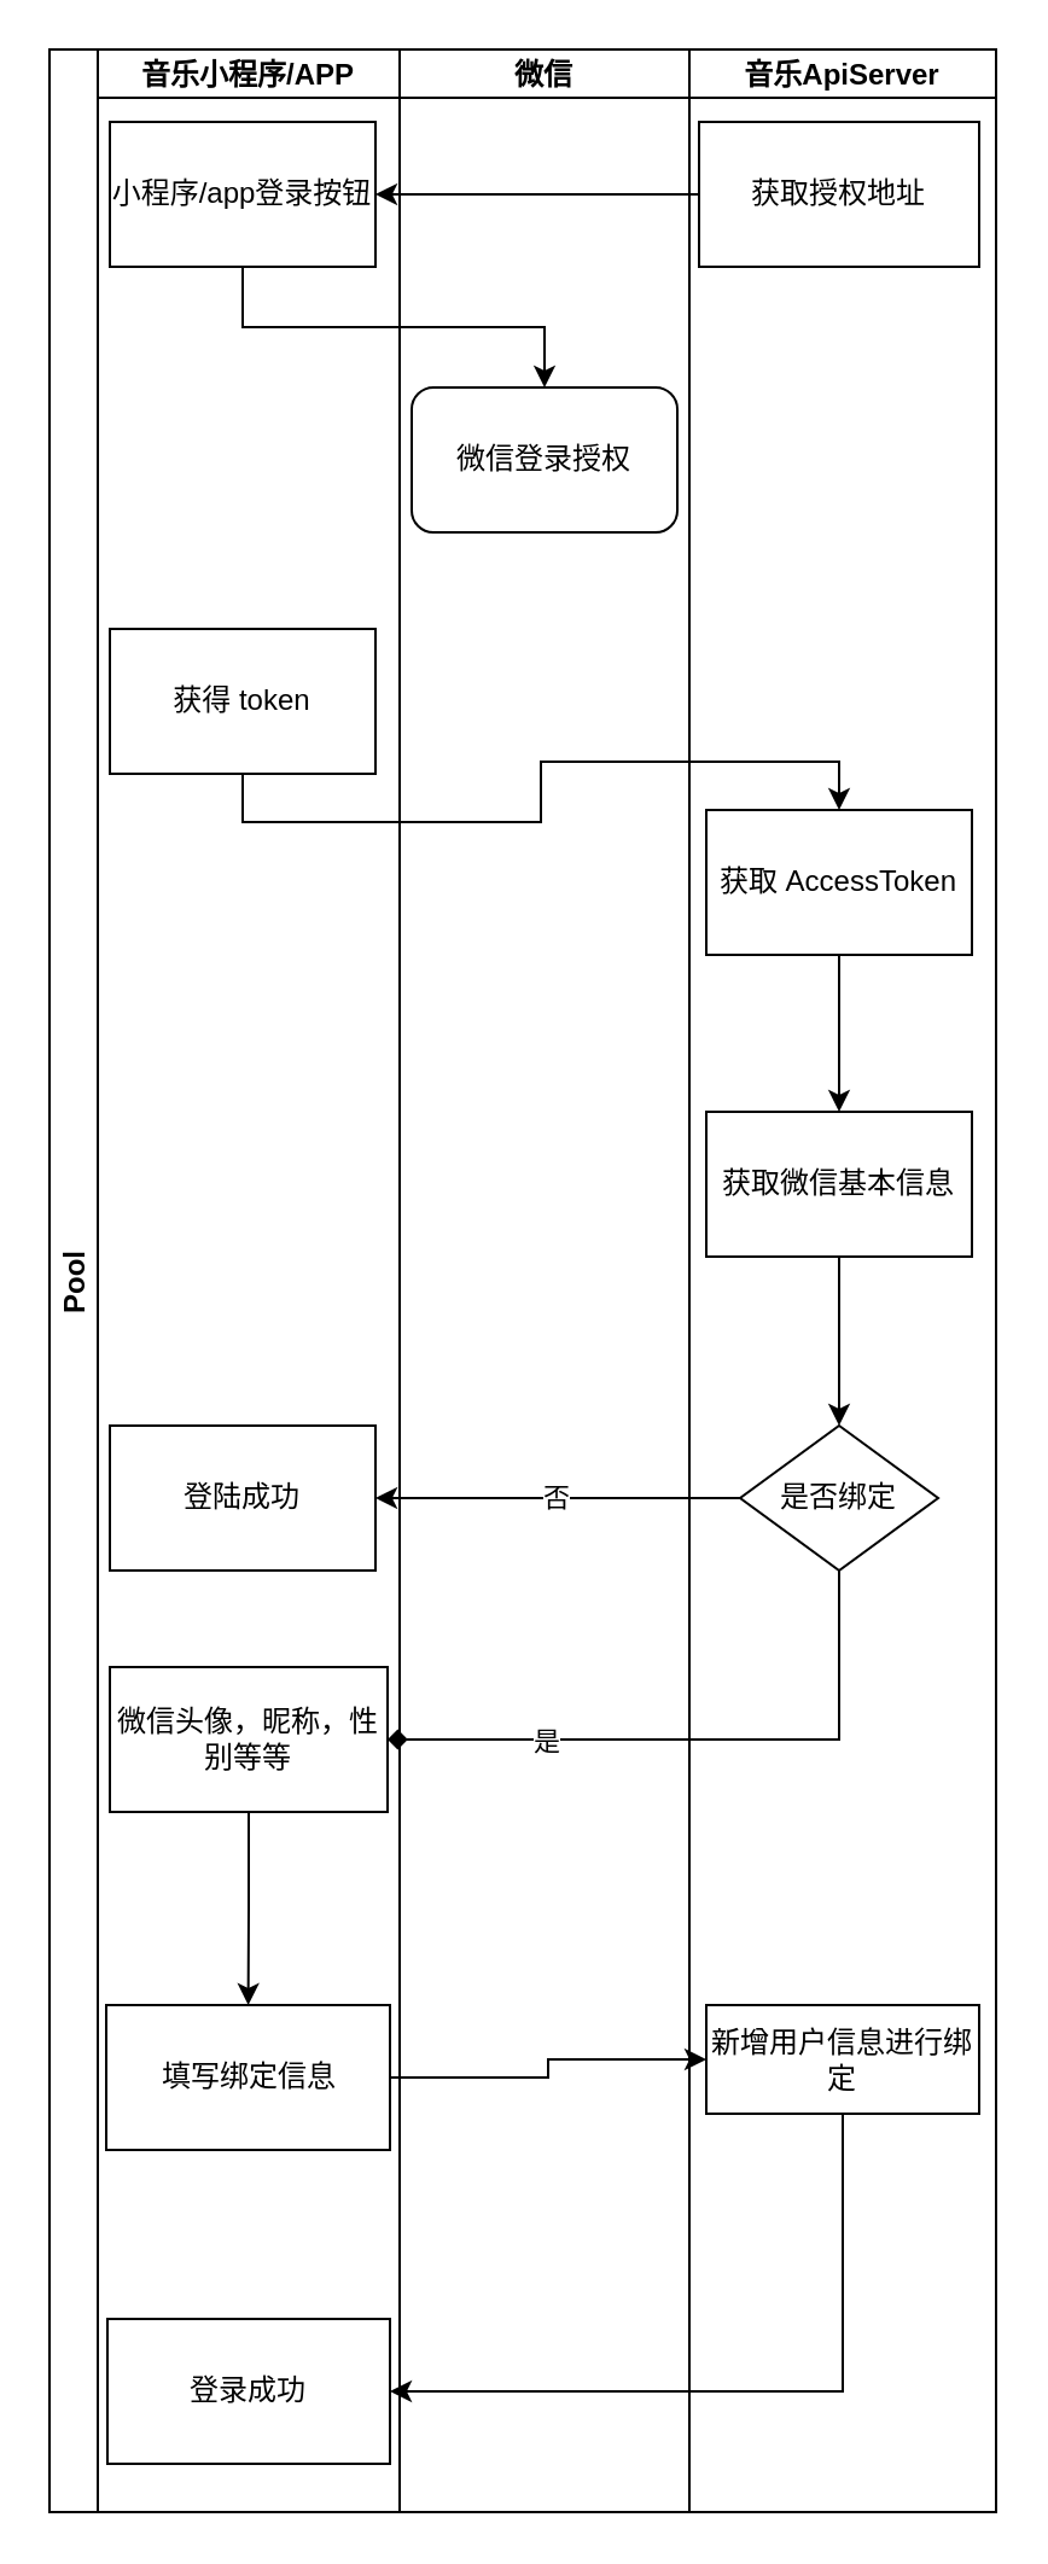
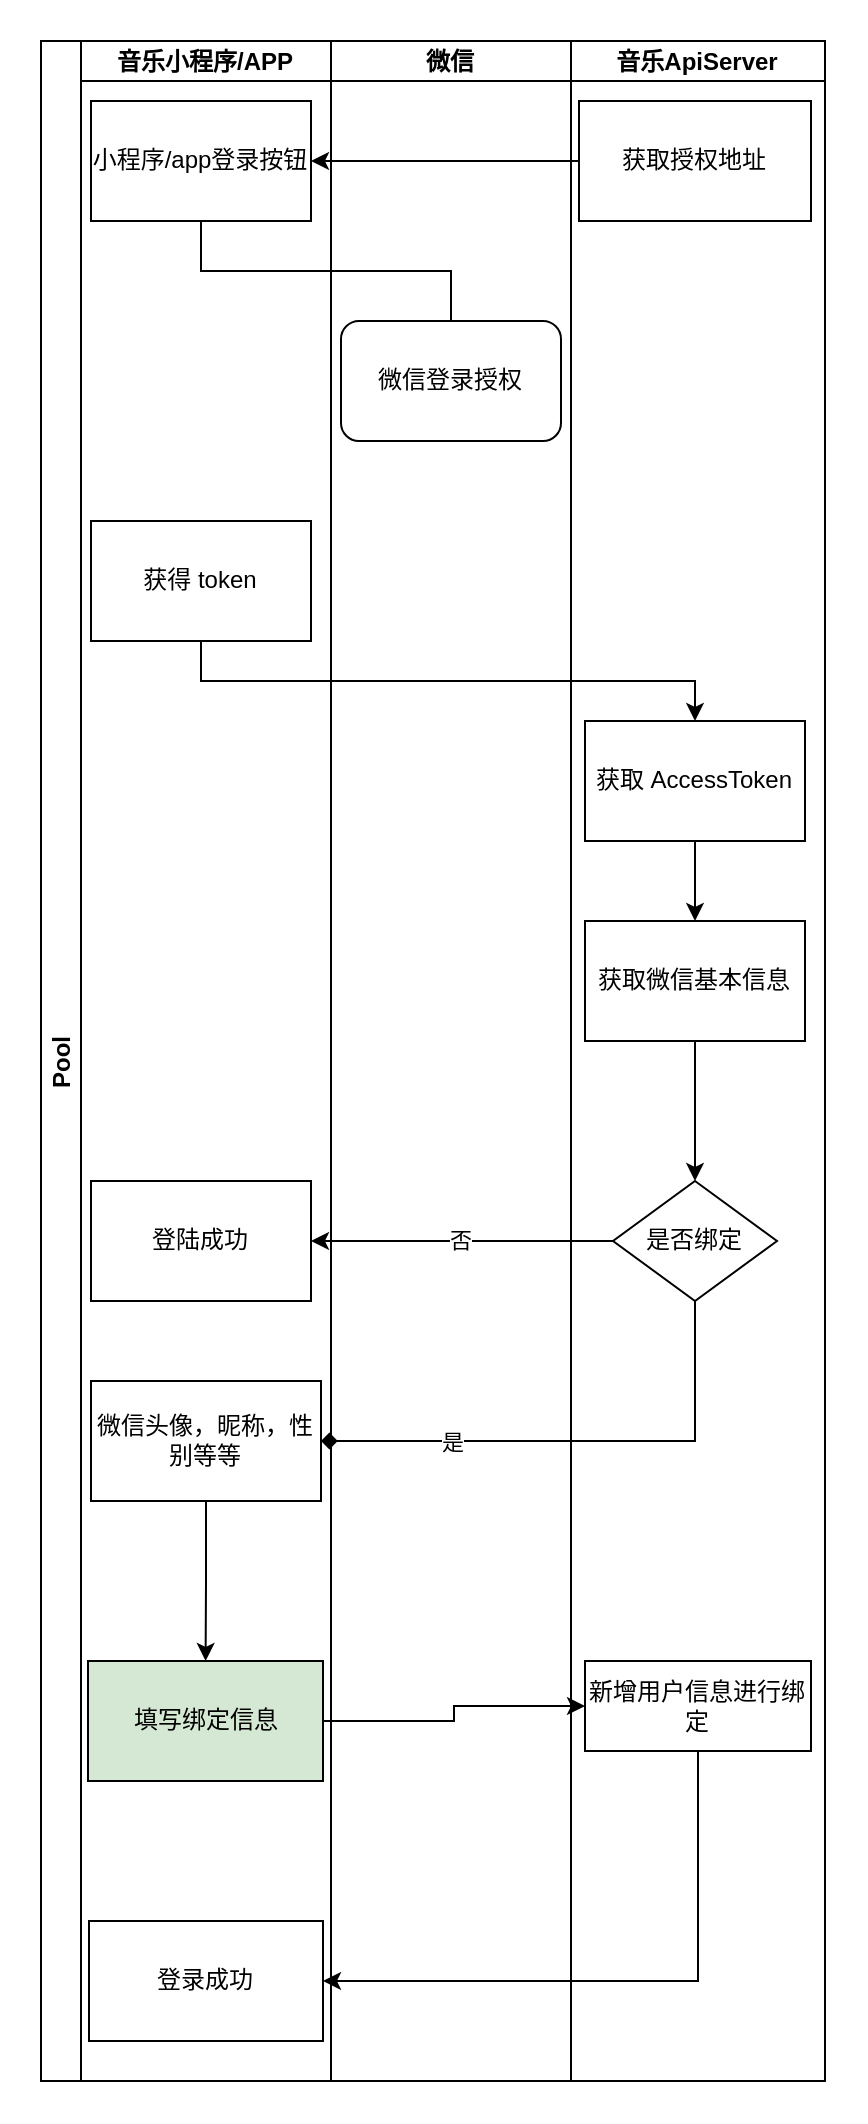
  <mxCell id="0" />
  <mxCell id="1" parent="0" />
  <mxCell id="2" value="Pool" style="swimlane;childLayout=stackLayout;resizeParent=1;resizeParentMax=0;startSize=20;horizontal=0;horizontalStack=1;" parent="1" vertex="1"><mxGeometry x="20" y="20" width="392" height="1020" as="geometry" /></mxCell>
  <mxCell id="3" value="音乐小程序/APP" style="swimlane;startSize=20;" parent="2" vertex="1"><mxGeometry x="20" width="125" height="1020" as="geometry" /></mxCell>
  <mxCell id="4" value="小程序/app登录按钮" style="whiteSpace=wrap;html=1;rounded=0;" parent="3" vertex="1"><mxGeometry x="5" y="30" width="110" height="60" as="geometry" /></mxCell>
  <mxCell id="5" value="获得 token" style="whiteSpace=wrap;html=1;rounded=0;" parent="3" vertex="1"><mxGeometry x="5" y="240" width="110" height="60" as="geometry" /></mxCell>
  <mxCell id="6" value="登陆成功" style="whiteSpace=wrap;html=1;rounded=0;" parent="3" vertex="1"><mxGeometry x="5" y="570" width="110" height="60" as="geometry" /></mxCell>
  <mxCell id="7" value="" style="edgeStyle=orthogonalEdgeStyle;rounded=0;orthogonalLoop=1;jettySize=auto;html=1;" parent="3" source="8" target="9" edge="1"><mxGeometry relative="1" as="geometry" /></mxCell>
  <mxCell id="8" value="微信头像，昵称，性别等等" style="whiteSpace=wrap;html=1;rounded=0;" parent="3" vertex="1"><mxGeometry x="5" y="670" width="115" height="60" as="geometry" /></mxCell>
- <mxCell id="9" value="填写绑定信息" style="whiteSpace=wrap;html=1;rounded=0;" parent="3" vertex="1"><mxGeometry x="3.5" y="810" width="117.5" height="60" as="geometry" /></mxCell>
+ <mxCell id="9" value="填写绑定信息" style="whiteSpace=wrap;html=1;rounded=0;fillColor=#d5e8d4;" parent="3" vertex="1"><mxGeometry x="3.5" y="810" width="117.5" height="60" as="geometry" /></mxCell>
  <mxCell id="10" value="登录成功" style="whiteSpace=wrap;html=1;rounded=0;" parent="3" vertex="1"><mxGeometry x="4" y="940" width="117" height="60" as="geometry" /></mxCell>
  <mxCell id="11" value="微信" style="swimlane;startSize=20;" parent="2" vertex="1"><mxGeometry x="145" width="120" height="1020" as="geometry" /></mxCell>
  <mxCell id="12" value="微信登录授权" style="whiteSpace=wrap;html=1;rounded=1;" parent="11" vertex="1"><mxGeometry x="5" y="140" width="110" height="60" as="geometry" /></mxCell>
  <mxCell id="13" value="" style="edgeStyle=orthogonalEdgeStyle;rounded=0;orthogonalLoop=1;jettySize=auto;html=1;" parent="2" source="16" target="4" edge="1"><mxGeometry relative="1" as="geometry" /></mxCell>
- <mxCell id="14" style="edgeStyle=orthogonalEdgeStyle;rounded=0;orthogonalLoop=1;jettySize=auto;html=1;exitX=0.5;exitY=1;exitDx=0;exitDy=0;entryX=0.5;entryY=0;entryDx=0;entryDy=0;" parent="2" source="4" target="12" edge="1"><mxGeometry relative="1" as="geometry"><mxPoint x="80" y="110" as="targetPoint" /></mxGeometry></mxCell>
+ <mxCell id="14" style="edgeStyle=orthogonalEdgeStyle;rounded=0;orthogonalLoop=1;jettySize=auto;html=1;exitX=0.5;exitY=1;exitDx=0;exitDy=0;entryX=0.5;entryY=0;entryDx=0;entryDy=0;endArrow=none;" parent="2" source="4" target="12" edge="1"><mxGeometry relative="1" as="geometry"><mxPoint x="80" y="110" as="targetPoint" /></mxGeometry></mxCell>
  <mxCell id="15" value="音乐ApiServer" style="swimlane;startSize=20;" parent="2" vertex="1"><mxGeometry x="265" width="127" height="1020" as="geometry" /></mxCell>
  <mxCell id="16" value="获取授权地址" style="rounded=0;whiteSpace=wrap;html=1;" parent="15" vertex="1"><mxGeometry x="4" y="30" width="116" height="60" as="geometry" /></mxCell>
  <mxCell id="17" style="edgeStyle=orthogonalEdgeStyle;rounded=0;orthogonalLoop=1;jettySize=auto;html=1;exitX=0.5;exitY=1;exitDx=0;exitDy=0;entryX=0.5;entryY=0;entryDx=0;entryDy=0;" parent="15" source="18" target="20" edge="1"><mxGeometry relative="1" as="geometry" /></mxCell>
- <mxCell id="18" value="获取 AccessToken" style="whiteSpace=wrap;html=1;rounded=0;" parent="15" vertex="1"><mxGeometry x="7" y="315" width="110" height="60" as="geometry" /></mxCell>
+ <mxCell id="18" value="获取 AccessToken" style="whiteSpace=wrap;html=1;rounded=0;" parent="15" vertex="1"><mxGeometry x="7" y="340" width="110" height="60" as="geometry" /></mxCell>
  <mxCell id="19" value="" style="edgeStyle=orthogonalEdgeStyle;rounded=0;orthogonalLoop=1;jettySize=auto;html=1;" parent="15" source="20" target="21" edge="1"><mxGeometry relative="1" as="geometry" /></mxCell>
  <mxCell id="20" value="获取微信基本信息" style="whiteSpace=wrap;html=1;rounded=0;" parent="15" vertex="1"><mxGeometry x="7" y="440" width="110" height="60" as="geometry" /></mxCell>
  <mxCell id="21" value="是否绑定" style="rhombus;whiteSpace=wrap;html=1;rounded=0;" parent="15" vertex="1"><mxGeometry x="21" y="570" width="82" height="60" as="geometry" /></mxCell>
  <mxCell id="22" value="新增用户信息进行绑定" style="whiteSpace=wrap;html=1;rounded=0;" parent="15" vertex="1"><mxGeometry x="7" y="810" width="113" height="45" as="geometry" /></mxCell>
  <mxCell id="23" style="edgeStyle=orthogonalEdgeStyle;rounded=0;orthogonalLoop=1;jettySize=auto;html=1;exitX=0.5;exitY=1;exitDx=0;exitDy=0;entryX=0.5;entryY=0;entryDx=0;entryDy=0;" parent="2" source="5" target="18" edge="1"><mxGeometry relative="1" as="geometry" /></mxCell>
  <mxCell id="24" value="否" style="edgeStyle=orthogonalEdgeStyle;rounded=0;orthogonalLoop=1;jettySize=auto;html=1;exitX=0;exitY=0.5;exitDx=0;exitDy=0;entryX=1;entryY=0.5;entryDx=0;entryDy=0;" parent="2" source="21" target="6" edge="1"><mxGeometry relative="1" as="geometry"><Array as="points"><mxPoint x="200" y="600" /><mxPoint x="200" y="600" /></Array></mxGeometry></mxCell>
  <mxCell id="25" style="edgeStyle=orthogonalEdgeStyle;rounded=0;orthogonalLoop=1;jettySize=auto;html=1;exitX=0.5;exitY=1;exitDx=0;exitDy=0;endArrow=diamond;" parent="2" source="21" target="8" edge="1"><mxGeometry relative="1" as="geometry"><Array as="points"><mxPoint x="327" y="700" /></Array></mxGeometry></mxCell>
  <mxCell id="26" value="是" style="edgeLabel;html=1;align=center;verticalAlign=middle;resizable=0;points=[];" parent="25" vertex="1" connectable="0"><mxGeometry x="0.588" y="-4" relative="1" as="geometry"><mxPoint x="12" y="4" as="offset" /></mxGeometry></mxCell>
  <mxCell id="27" value="" style="edgeStyle=orthogonalEdgeStyle;rounded=0;orthogonalLoop=1;jettySize=auto;html=1;" parent="2" source="9" target="22" edge="1"><mxGeometry relative="1" as="geometry" /></mxCell>
  <mxCell id="28" value="" style="edgeStyle=orthogonalEdgeStyle;rounded=0;orthogonalLoop=1;jettySize=auto;html=1;" parent="2" source="22" target="10" edge="1"><mxGeometry relative="1" as="geometry"><Array as="points"><mxPoint x="329" y="970" /></Array></mxGeometry></mxCell>
